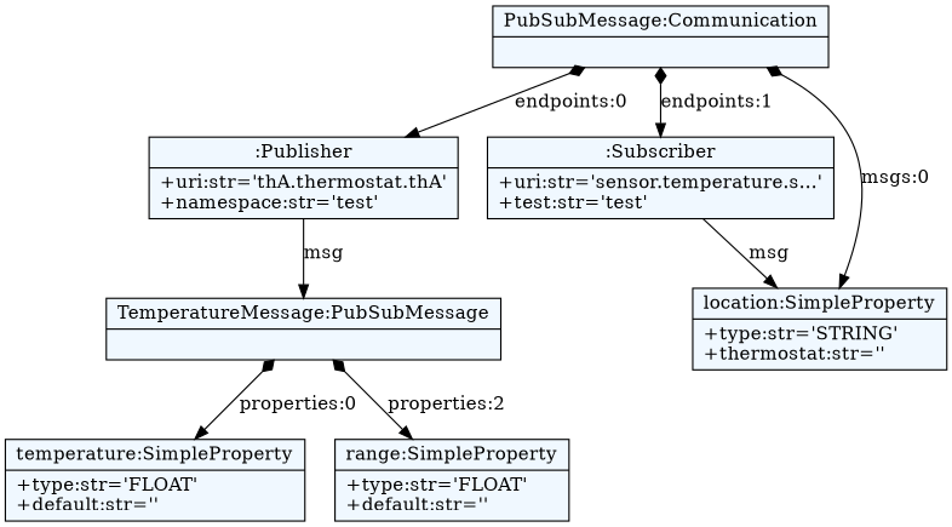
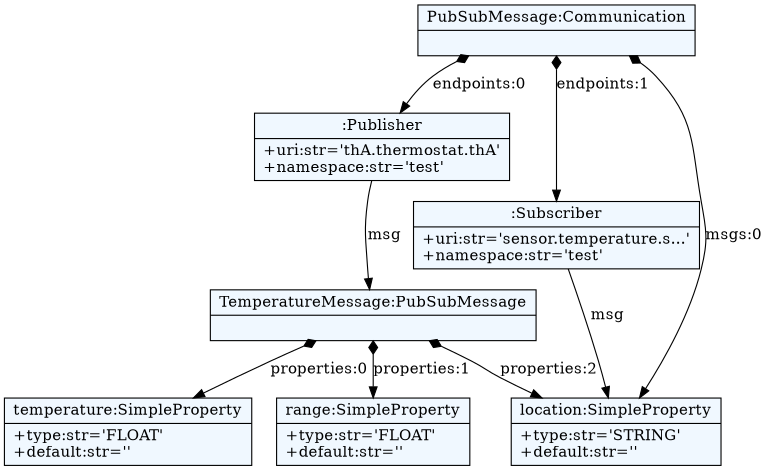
  digraph {
    fontname="Bitstream Vera Sans"
    fontsize=8
    nodesep=0.3
    node [fillcolor=aliceblue shape=record style=filled]
    edge [arrowtail=diamond dir=both]
    n1 [label="{PubSubMessage:Communication|}"]
    n2 [label="{:Publisher|+uri:str='thA.thermostat.thA'\l+namespace:str='test'\l}"]
-   n3 [label="{:Subscriber|+uri:str='sensor.temperature.s...'\l+test:str='test'\l}"]
-   n4 [label="{location:SimpleProperty|+type:str='STRING'\l+thermostat:str=''\l}"]
+   n3 [label="{:Subscriber|+uri:str='sensor.temperature.s...'\l+namespace:str='test'\l}"]
+   n4 [label="{location:SimpleProperty|+type:str='STRING'\l+default:str=''\l}"]
    n5 [label="{TemperatureMessage:PubSubMessage|}"]
    n6 [label="{temperature:SimpleProperty|+type:str='FLOAT'\l+default:str=''\l}"]
    n7 [label="{range:SimpleProperty|+type:str='FLOAT'\l+default:str=''\l}"]
    n1 -> n2 [label="endpoints:0"]
    n1 -> n3 [label="endpoints:1"]
    n1 -> n4 [label="msgs:0"]
    n2 -> n5 [arrowtail=empty dir=black label=msg]
    n3 -> n4 [arrowtail=empty dir=black label=msg]
+   n5 -> n4 [label="properties:2"]
    n5 -> n6 [label="properties:0"]
-   n5 -> n7 [label="properties:2"]
+   n5 -> n7 [label="properties:1"]
  }
